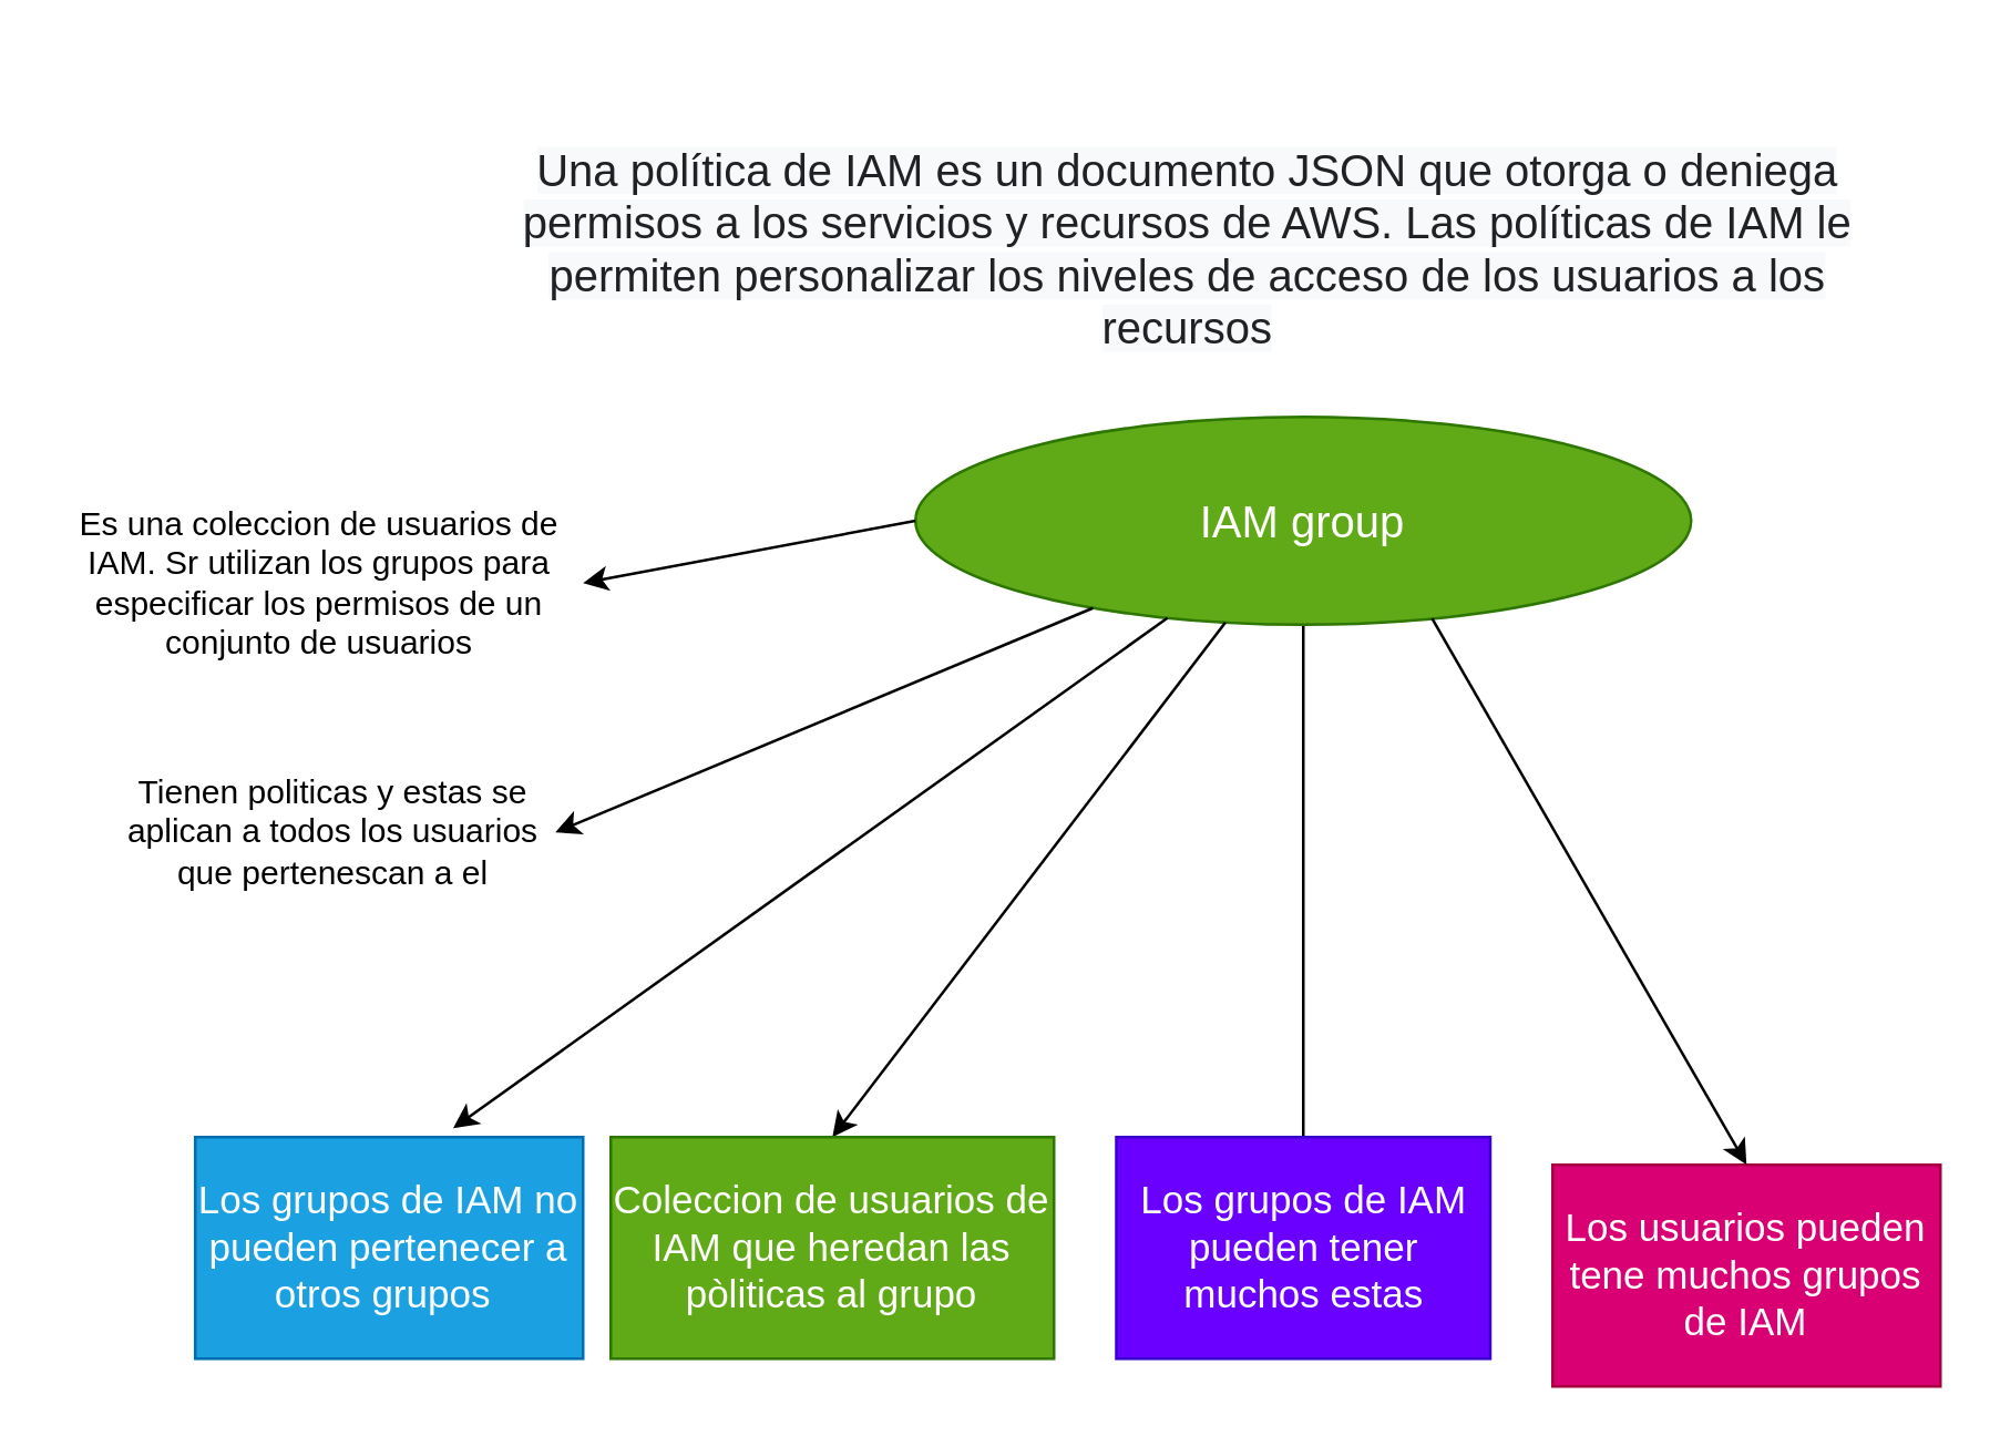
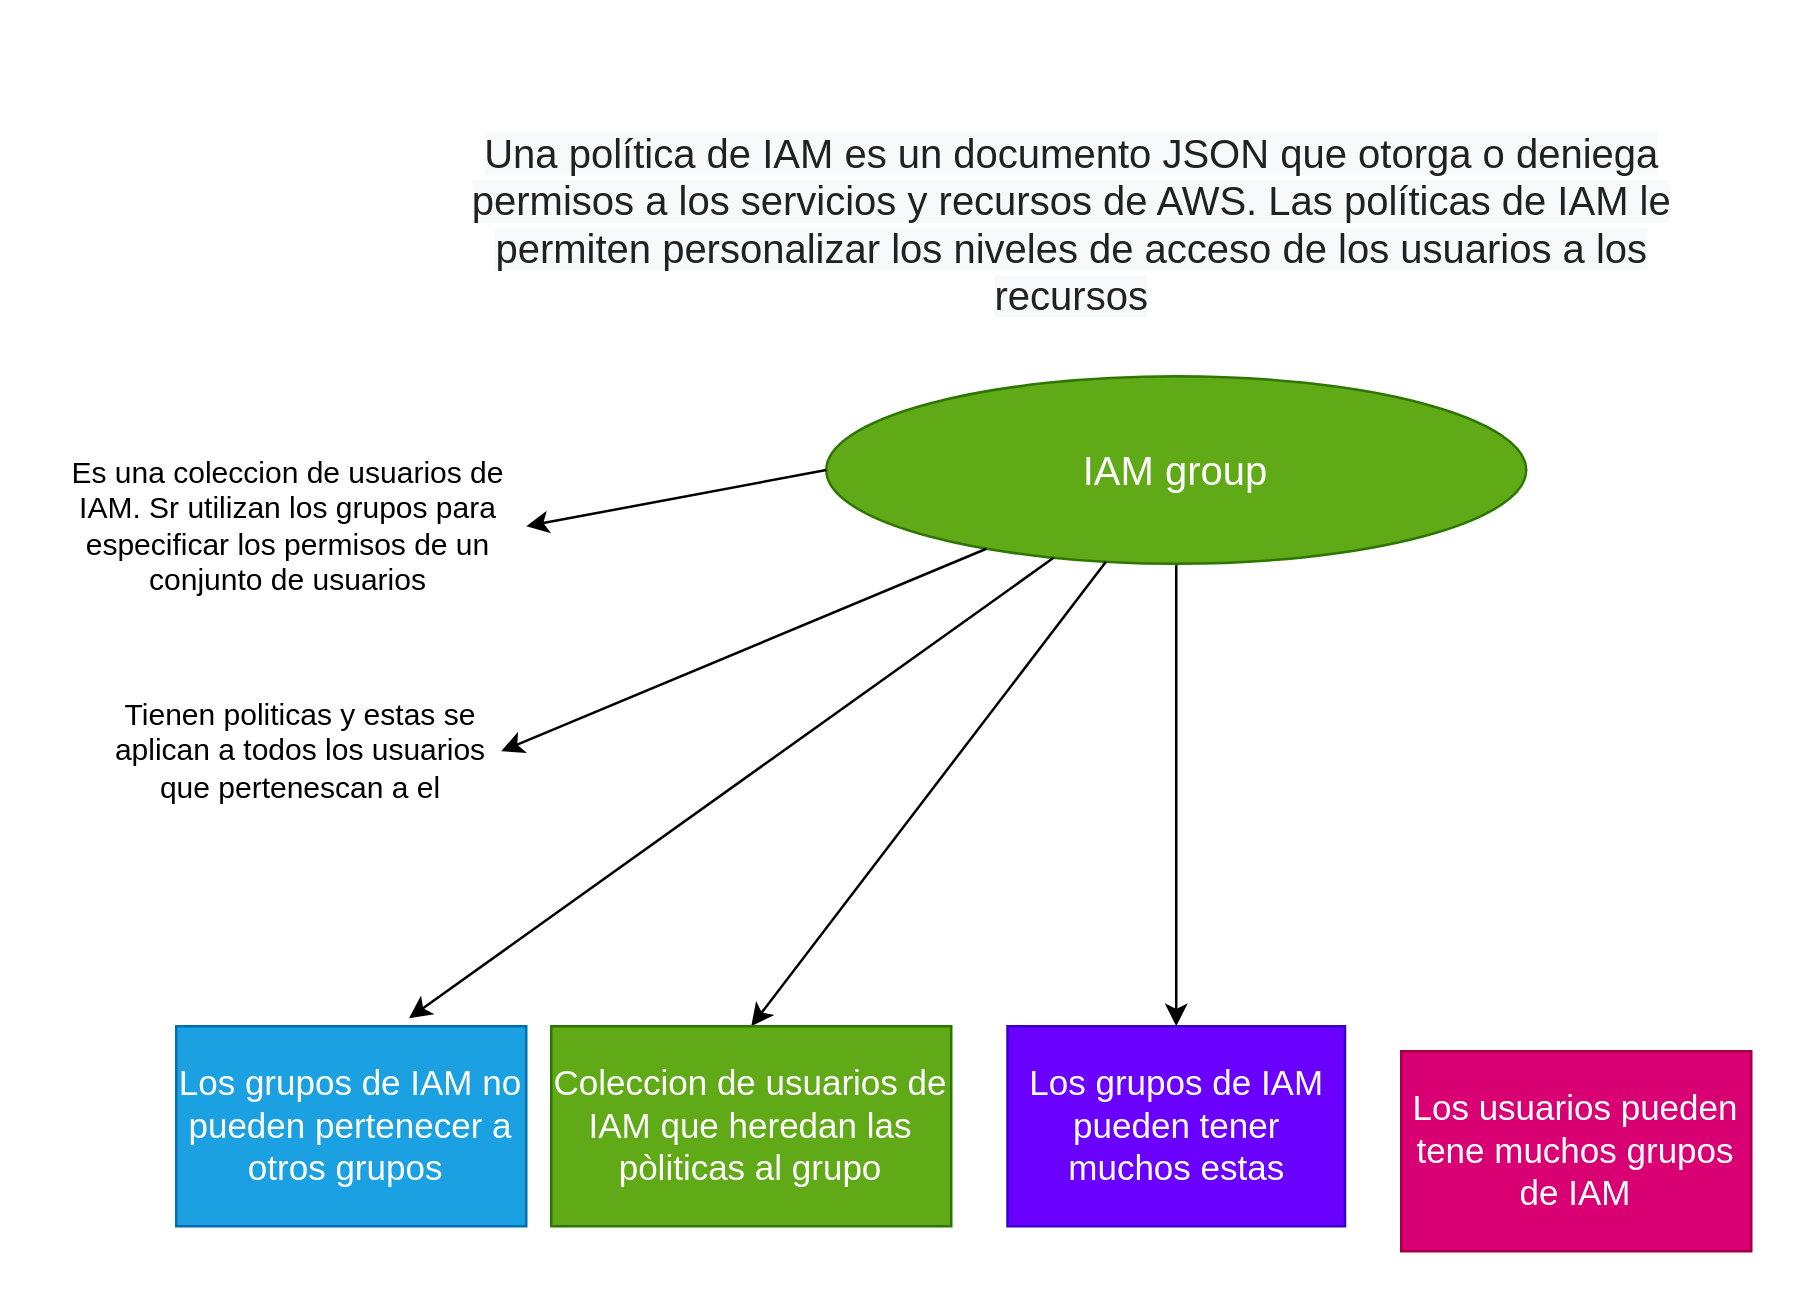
  <mxCell id="0" />
  <mxCell id="1" parent="0" />
  <mxCell id="2" value="&lt;font style=&quot;font-size: 16px;&quot;&gt;&lt;br&gt;&lt;span style=&quot;color: rgb(32, 33, 36); font-family: arial, sans-serif; text-align: left; background-color: rgb(248, 249, 250);&quot;&gt;Una política de IAM es un documento JSON que otorga o deniega permisos a los servicios y recursos de AWS. Las políticas de IAM le permiten personalizar los niveles de acceso de los usuarios a los recursos&lt;/span&gt;&lt;/font&gt;" style="text;html=1;strokeColor=none;fillColor=none;align=center;verticalAlign=middle;whiteSpace=wrap;rounded=0;glass=0;shadow=0;" parent="1" vertex="1"><mxGeometry x="180" y="20" width="497" height="120" as="geometry" /></mxCell>
- <mxCell id="3" value="" style="edgeStyle=none;html=1;fontSize=14;entryX=0.5;entryY=0;entryDx=0;entryDy=0;endArrow=none;" parent="1" source="4" target="7" edge="1"><mxGeometry relative="1" as="geometry" /></mxCell>
+ <mxCell id="3" value="" style="edgeStyle=none;html=1;fontSize=14;entryX=0.5;entryY=0;entryDx=0;entryDy=0;" parent="1" source="4" target="7" edge="1"><mxGeometry relative="1" as="geometry" /></mxCell>
  <mxCell id="4" value="IAM group" style="ellipse;whiteSpace=wrap;html=1;rounded=0;shadow=0;glass=0;sketch=0;fontSize=16;fillColor=#60a917;fontColor=#ffffff;strokeColor=#2D7600;" parent="1" vertex="1"><mxGeometry x="330" y="150" width="280" height="75" as="geometry" /></mxCell>
  <mxCell id="5" value="" style="endArrow=classic;html=1;fontSize=16;entryX=0.5;entryY=0;entryDx=0;entryDy=0;" parent="1" source="4" target="6" edge="1"><mxGeometry width="50" height="50" relative="1" as="geometry"><mxPoint x="241" y="410" as="sourcePoint" /><mxPoint x="260" y="410" as="targetPoint" /><Array as="points" /></mxGeometry></mxCell>
  <mxCell id="6" value="Coleccion de usuarios de IAM que heredan las pòliticas al grupo" style="text;html=1;strokeColor=#2D7600;fillColor=#60a917;align=center;verticalAlign=middle;whiteSpace=wrap;rounded=0;shadow=0;glass=0;sketch=0;fontSize=14;fontColor=#ffffff;" parent="1" vertex="1"><mxGeometry x="220" y="410" width="160" height="80" as="geometry" /></mxCell>
  <mxCell id="7" value="Los grupos de IAM pueden tener muchos estas" style="text;html=1;strokeColor=#3700CC;fillColor=#6a00ff;align=center;verticalAlign=middle;whiteSpace=wrap;rounded=0;shadow=0;glass=0;sketch=0;fontSize=14;fontColor=#ffffff;" parent="1" vertex="1"><mxGeometry x="402.5" y="410" width="135" height="80" as="geometry" /></mxCell>
  <mxCell id="8" value="Los usuarios pueden tene muchos grupos de IAM" style="text;html=1;strokeColor=#A50040;fillColor=#d80073;align=center;verticalAlign=middle;whiteSpace=wrap;rounded=0;shadow=0;glass=0;sketch=0;fontSize=14;fontColor=#ffffff;" parent="1" vertex="1"><mxGeometry x="560" y="420" width="140" height="80" as="geometry" /></mxCell>
- <mxCell id="9" value="" style="edgeStyle=none;html=1;fontSize=14;entryX=0.5;entryY=0;entryDx=0;entryDy=0;exitX=0.666;exitY=0.97;exitDx=0;exitDy=0;exitPerimeter=0;" parent="1" source="4" target="8" edge="1"><mxGeometry relative="1" as="geometry"><mxPoint x="325.999" y="279.998" as="sourcePoint" /><mxPoint x="439.44" y="382.78" as="targetPoint" /></mxGeometry></mxCell>
  <mxCell id="10" value="Los grupos de IAM no pueden pertenecer a otros grupos&amp;nbsp;" style="text;html=1;strokeColor=#006EAF;fillColor=#1ba1e2;align=center;verticalAlign=middle;whiteSpace=wrap;rounded=0;shadow=0;glass=0;sketch=0;fontSize=14;fontColor=#ffffff;" parent="1" vertex="1"><mxGeometry x="70" y="410" width="140" height="80" as="geometry" /></mxCell>
  <mxCell id="11" value="" style="endArrow=classic;html=1;fontSize=16;entryX=0.665;entryY=-0.04;entryDx=0;entryDy=0;entryPerimeter=0;" parent="1" source="4" target="10" edge="1"><mxGeometry width="50" height="50" relative="1" as="geometry"><mxPoint x="350" y="250" as="sourcePoint" /><mxPoint x="251.62" y="365.37" as="targetPoint" /><Array as="points" /></mxGeometry></mxCell>
  <mxCell id="12" value="Es una coleccion de usuarios de IAM. Sr utilizan los grupos para especificar los permisos de un conjunto de usuarios" style="text;html=1;strokeColor=none;fillColor=none;align=center;verticalAlign=middle;whiteSpace=wrap;rounded=0;" vertex="1" parent="1"><mxGeometry x="20" y="175" width="190" height="70" as="geometry" /></mxCell>
  <mxCell id="13" value="" style="endArrow=classic;html=1;entryX=1;entryY=0.5;entryDx=0;entryDy=0;exitX=0;exitY=0.5;exitDx=0;exitDy=0;" edge="1" parent="1" source="4" target="12"><mxGeometry width="50" height="50" relative="1" as="geometry"><mxPoint x="240" y="235" as="sourcePoint" /><mxPoint x="290" y="185" as="targetPoint" /></mxGeometry></mxCell>
  <mxCell id="14" value="Tienen politicas y estas se aplican a todos los usuarios que pertenescan a el" style="text;html=1;strokeColor=none;fillColor=none;align=center;verticalAlign=middle;whiteSpace=wrap;rounded=0;" vertex="1" parent="1"><mxGeometry x="40" y="270" width="160" height="60" as="geometry" /></mxCell>
  <mxCell id="15" value="" style="endArrow=classic;html=1;entryX=1;entryY=0.5;entryDx=0;entryDy=0;" edge="1" parent="1" source="4" target="14"><mxGeometry width="50" height="50" relative="1" as="geometry"><mxPoint x="220" y="295" as="sourcePoint" /><mxPoint x="270" y="245" as="targetPoint" /></mxGeometry></mxCell>
